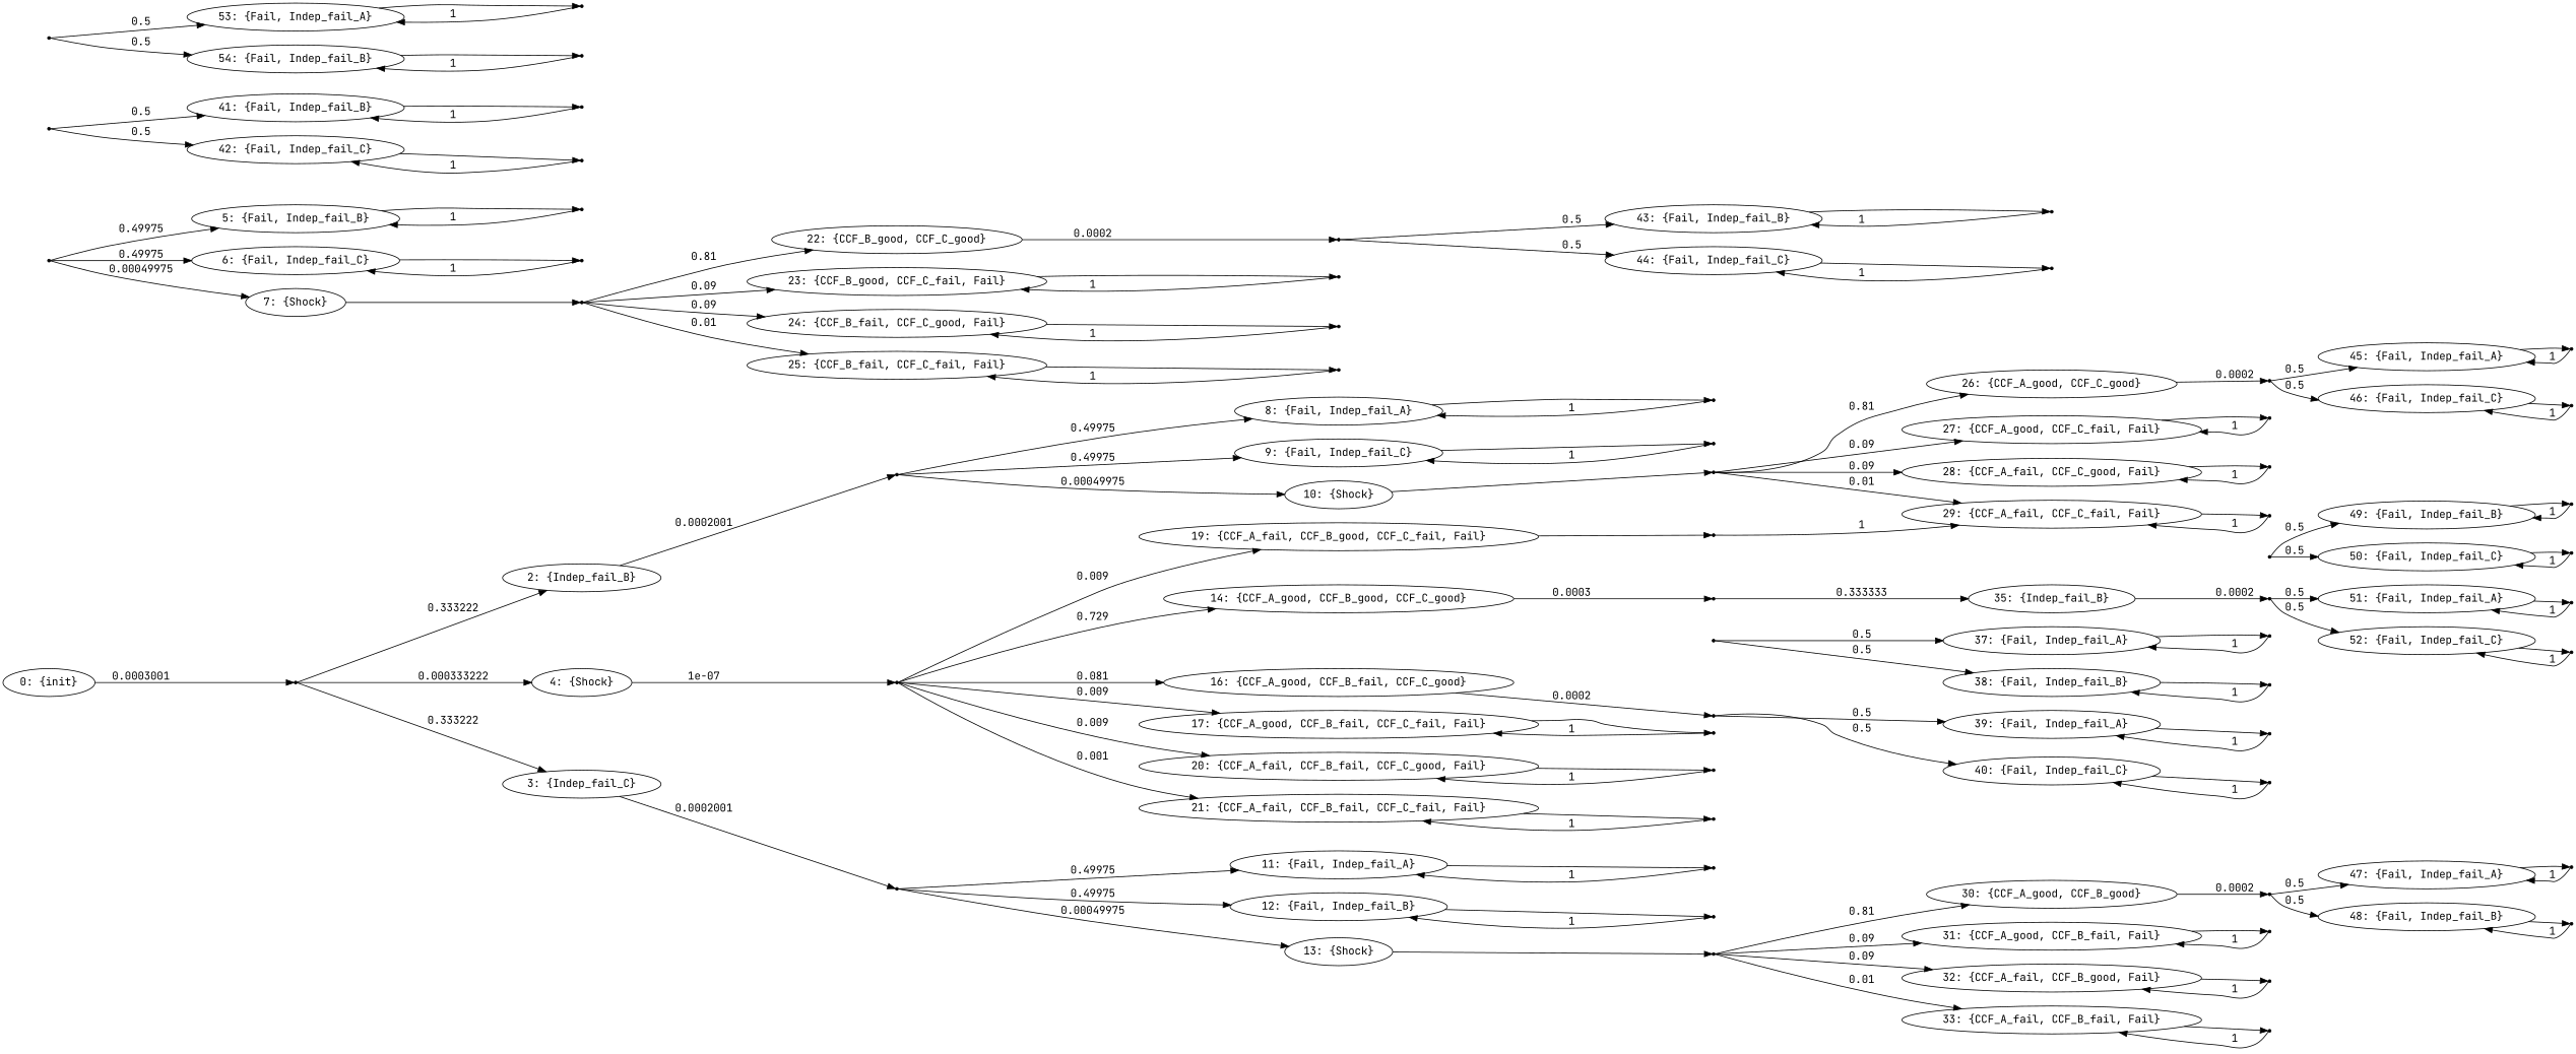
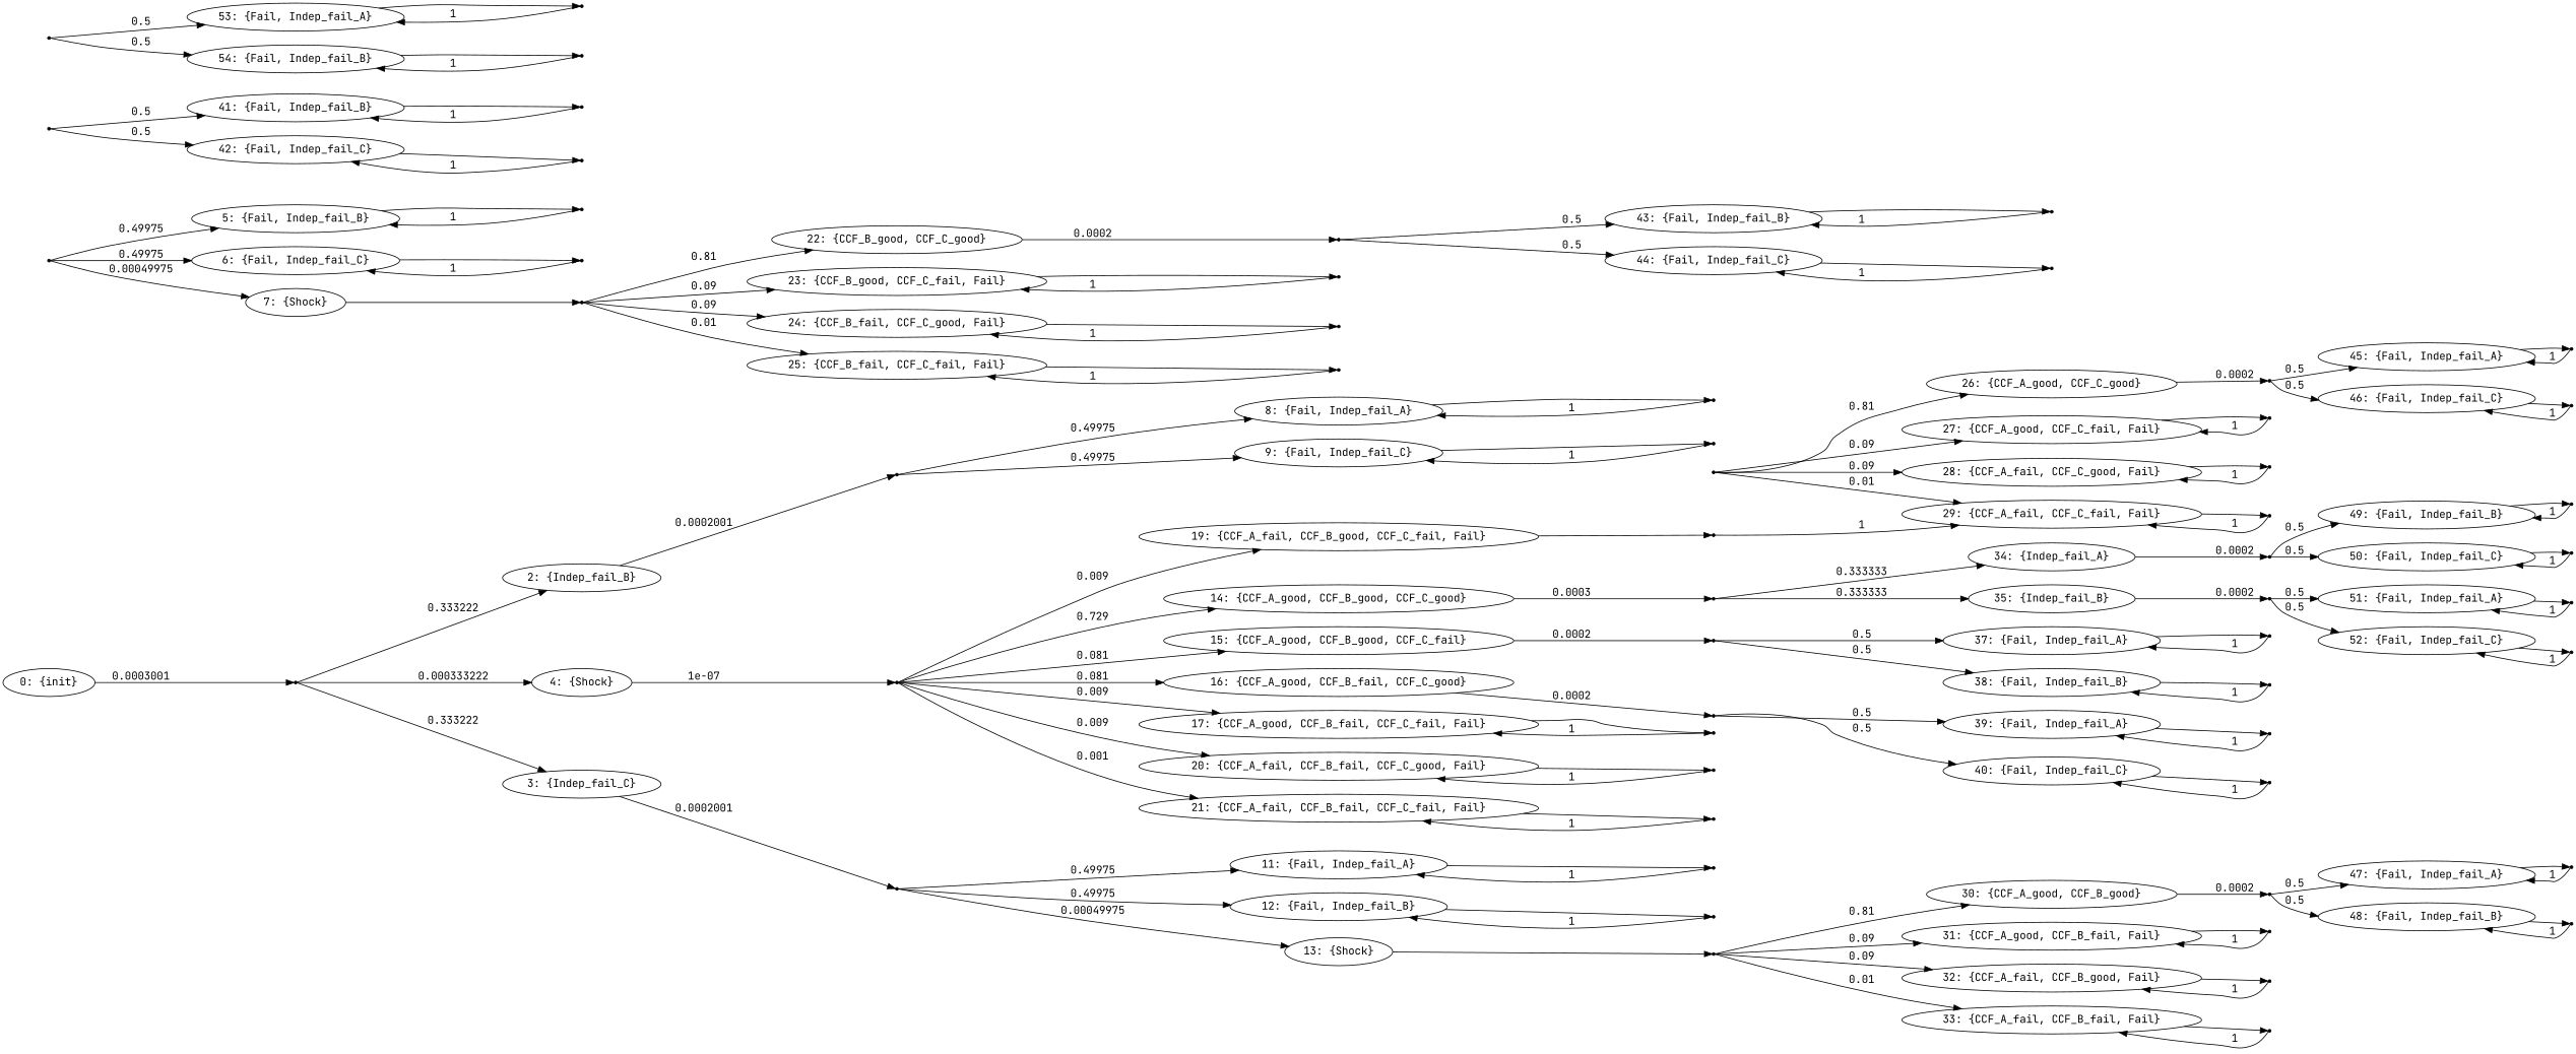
  digraph {
    fontname="JetBrains Mono"
    rankdir=LR
    node [fontname="JetBrains Mono" shape=point]
    edge [fontname="JetBrains Mono"]
    n1 [label="0: {init}" shape=""]
    "0c0"
    n3 [label="2: {Indep_fail_B}" shape=""]
    n4 [label="3: {Indep_fail_C}" shape=""]
    n5 [label="4: {Shock}" shape=""]
    "1c0"
    n7 [label="5: {Fail, Indep_fail_B}" shape=""]
    n8 [label="6: {Fail, Indep_fail_C}" shape=""]
    n9 [label="7: {Shock}" shape=""]
    "2c0"
    n11 [label="8: {Fail, Indep_fail_A}" shape=""]
    n12 [label="9: {Fail, Indep_fail_C}" shape=""]
-   n13 [label="10: {Shock}" shape=""]
    "3c0"
    n15 [label="11: {Fail, Indep_fail_A}" shape=""]
    n16 [label="12: {Fail, Indep_fail_B}" shape=""]
    n17 [label="13: {Shock}" shape=""]
    "4c0"
    n19 [label="14: {CCF_A_good, CCF_B_good, CCF_C_good}" shape=""]
+   n20 [label="15: {CCF_A_good, CCF_B_good, CCF_C_fail}" shape=""]
    n21 [label="16: {CCF_A_good, CCF_B_fail, CCF_C_good}" shape=""]
    n22 [label="17: {CCF_A_good, CCF_B_fail, CCF_C_fail, Fail}" shape=""]
    n23 [label="19: {CCF_A_fail, CCF_B_good, CCF_C_fail, Fail}" shape=""]
    n24 [label="20: {CCF_A_fail, CCF_B_fail, CCF_C_good, Fail}" shape=""]
    n25 [label="21: {CCF_A_fail, CCF_B_fail, CCF_C_fail, Fail}" shape=""]
    "5c0"
    "6c0"
    "7c0"
    n29 [label="22: {CCF_B_good, CCF_C_good}" shape=""]
    n30 [label="23: {CCF_B_good, CCF_C_fail, Fail}" shape=""]
    n31 [label="24: {CCF_B_fail, CCF_C_good, Fail}" shape=""]
    n32 [label="25: {CCF_B_fail, CCF_C_fail, Fail}" shape=""]
    "8c0"
    "9c0"
    "10c0"
    n36 [label="26: {CCF_A_good, CCF_C_good}" shape=""]
    n37 [label="27: {CCF_A_good, CCF_C_fail, Fail}" shape=""]
    n38 [label="28: {CCF_A_fail, CCF_C_good, Fail}" shape=""]
    n39 [label="29: {CCF_A_fail, CCF_C_fail, Fail}" shape=""]
    "11c0"
    "12c0"
    "13c0"
    n43 [label="30: {CCF_A_good, CCF_B_good}" shape=""]
    n44 [label="31: {CCF_A_good, CCF_B_fail, Fail}" shape=""]
    n45 [label="32: {CCF_A_fail, CCF_B_good, Fail}" shape=""]
    n46 [label="33: {CCF_A_fail, CCF_B_fail, Fail}" shape=""]
    "14c0"
+   n48 [label="34: {Indep_fail_A}" shape=""]
    n49 [label="35: {Indep_fail_B}" shape=""]
    "15c0"
    n51 [label="37: {Fail, Indep_fail_A}" shape=""]
    n52 [label="38: {Fail, Indep_fail_B}" shape=""]
    "16c0"
    n54 [label="39: {Fail, Indep_fail_A}" shape=""]
    n55 [label="40: {Fail, Indep_fail_C}" shape=""]
    "17c0"
    "18c0"
    n58 [label="41: {Fail, Indep_fail_B}" shape=""]
    n59 [label="42: {Fail, Indep_fail_C}" shape=""]
    "19c0"
    "20c0"
    "21c0"
    "22c0"
    n64 [label="43: {Fail, Indep_fail_B}" shape=""]
    n65 [label="44: {Fail, Indep_fail_C}" shape=""]
    "23c0"
    "24c0"
    "25c0"
    "26c0"
    n70 [label="45: {Fail, Indep_fail_A}" shape=""]
    n71 [label="46: {Fail, Indep_fail_C}" shape=""]
    "27c0"
    "28c0"
    "29c0"
    "30c0"
    n76 [label="47: {Fail, Indep_fail_A}" shape=""]
    n77 [label="48: {Fail, Indep_fail_B}" shape=""]
    "31c0"
    "32c0"
    "33c0"
    "34c0"
    n82 [label="49: {Fail, Indep_fail_B}" shape=""]
    n83 [label="50: {Fail, Indep_fail_C}" shape=""]
    "35c0"
    n85 [label="51: {Fail, Indep_fail_A}" shape=""]
    n86 [label="52: {Fail, Indep_fail_C}" shape=""]
    "36c0"
    n88 [label="53: {Fail, Indep_fail_A}" shape=""]
    n89 [label="54: {Fail, Indep_fail_B}" shape=""]
    "37c0"
    "38c0"
    "39c0"
    "40c0"
    "41c0"
    "42c0"
    "43c0"
    "44c0"
    "45c0"
    "46c0"
    "47c0"
    "48c0"
    "49c0"
    "50c0"
    "51c0"
    "52c0"
    "53c0"
    "54c0"
    n1 -> "0c0" [label=0.0003001]
    "0c0" -> n3 [label=0.333222]
    "0c0" -> n4 [label=0.333222]
    "0c0" -> n5 [label=0.000333222]
    n3 -> "2c0" [label=0.0002001]
    n4 -> "3c0" [label=0.0002001]
    n5 -> "4c0" [label="1e-07"]
    "1c0" -> n7 [label=0.49975]
    "1c0" -> n8 [label=0.49975]
    "1c0" -> n9 [label=0.00049975]
    n7 -> "5c0"
    n8 -> "6c0"
    n9 -> "7c0"
    "2c0" -> n11 [label=0.49975]
    "2c0" -> n12 [label=0.49975]
-   "2c0" -> n13 [label=0.00049975]
    n11 -> "8c0"
    n12 -> "9c0"
-   n13 -> "10c0"
    "3c0" -> n15 [label=0.49975]
    "3c0" -> n16 [label=0.49975]
    "3c0" -> n17 [label=0.00049975]
    n15 -> "11c0"
    n16 -> "12c0"
    n17 -> "13c0"
    "4c0" -> n19 [label=0.729]
+   "4c0" -> n20 [label=0.081]
    "4c0" -> n21 [label=0.081]
    "4c0" -> n22 [label=0.009]
    "4c0" -> n23 [label=0.009]
    "4c0" -> n24 [label=0.009]
    "4c0" -> n25 [label=0.001]
    n19 -> "14c0" [label=0.0003]
+   n20 -> "15c0" [label=0.0002]
    n21 -> "16c0" [label=0.0002]
    n22 -> "17c0"
    n23 -> "19c0"
    n24 -> "20c0"
    n25 -> "21c0"
    "5c0" -> n7 [label=1]
    "6c0" -> n8 [label=1]
    "7c0" -> n29 [label=0.81]
    "7c0" -> n30 [label=0.09]
    "7c0" -> n31 [label=0.09]
    "7c0" -> n32 [label=0.01]
    n29 -> "22c0" [label=0.0002]
    n30 -> "23c0"
    n31 -> "24c0"
    n32 -> "25c0"
    "8c0" -> n11 [label=1]
    "9c0" -> n12 [label=1]
    "10c0" -> n36 [label=0.81]
    "10c0" -> n37 [label=0.09]
    "10c0" -> n38 [label=0.09]
    "10c0" -> n39 [label=0.01]
    n36 -> "26c0" [label=0.0002]
    n37 -> "27c0"
    n38 -> "28c0"
    n39 -> "29c0"
    "11c0" -> n15 [label=1]
    "12c0" -> n16 [label=1]
    "13c0" -> n43 [label=0.81]
    "13c0" -> n44 [label=0.09]
    "13c0" -> n45 [label=0.09]
    "13c0" -> n46 [label=0.01]
    n43 -> "30c0" [label=0.0002]
    n44 -> "31c0"
    n45 -> "32c0"
    n46 -> "33c0"
+   "14c0" -> n48 [label=0.333333]
    "14c0" -> n49 [label=0.333333]
+   n48 -> "34c0" [label=0.0002]
    n49 -> "35c0" [label=0.0002]
    "15c0" -> n51 [label=0.5]
    "15c0" -> n52 [label=0.5]
    n51 -> "37c0"
    n52 -> "38c0"
    "16c0" -> n54 [label=0.5]
    "16c0" -> n55 [label=0.5]
    n54 -> "39c0"
    n55 -> "40c0"
    "17c0" -> n22 [label=1]
    "18c0" -> n58 [label=0.5]
    "18c0" -> n59 [label=0.5]
    n58 -> "41c0"
    n59 -> "42c0"
    "19c0" -> n39 [label=1]
    "20c0" -> n24 [label=1]
    "21c0" -> n25 [label=1]
    "22c0" -> n64 [label=0.5]
    "22c0" -> n65 [label=0.5]
    n64 -> "43c0"
    n65 -> "44c0"
    "23c0" -> n30 [label=1]
    "24c0" -> n31 [label=1]
    "25c0" -> n32 [label=1]
    "26c0" -> n70 [label=0.5]
    "26c0" -> n71 [label=0.5]
    n70 -> "45c0"
    n71 -> "46c0"
    "27c0" -> n37 [label=1]
    "28c0" -> n38 [label=1]
    "29c0" -> n39 [label=1]
    "30c0" -> n76 [label=0.5]
    "30c0" -> n77 [label=0.5]
    n76 -> "47c0"
    n77 -> "48c0"
    "31c0" -> n44 [label=1]
    "32c0" -> n45 [label=1]
    "33c0" -> n46 [label=1]
    "34c0" -> n82 [label=0.5]
    "34c0" -> n83 [label=0.5]
    n82 -> "49c0"
    n83 -> "50c0"
    "35c0" -> n85 [label=0.5]
    "35c0" -> n86 [label=0.5]
    n85 -> "51c0"
    n86 -> "52c0"
    "36c0" -> n88 [label=0.5]
    "36c0" -> n89 [label=0.5]
    n88 -> "53c0"
    n89 -> "54c0"
    "37c0" -> n51 [label=1]
    "38c0" -> n52 [label=1]
    "39c0" -> n54 [label=1]
    "40c0" -> n55 [label=1]
    "41c0" -> n58 [label=1]
    "42c0" -> n59 [label=1]
    "43c0" -> n64 [label=1]
    "44c0" -> n65 [label=1]
    "45c0" -> n70 [label=1]
    "46c0" -> n71 [label=1]
    "47c0" -> n76 [label=1]
    "48c0" -> n77 [label=1]
    "49c0" -> n82 [label=1]
    "50c0" -> n83 [label=1]
    "51c0" -> n85 [label=1]
    "52c0" -> n86 [label=1]
    "53c0" -> n88 [label=1]
    "54c0" -> n89 [label=1]
  }
